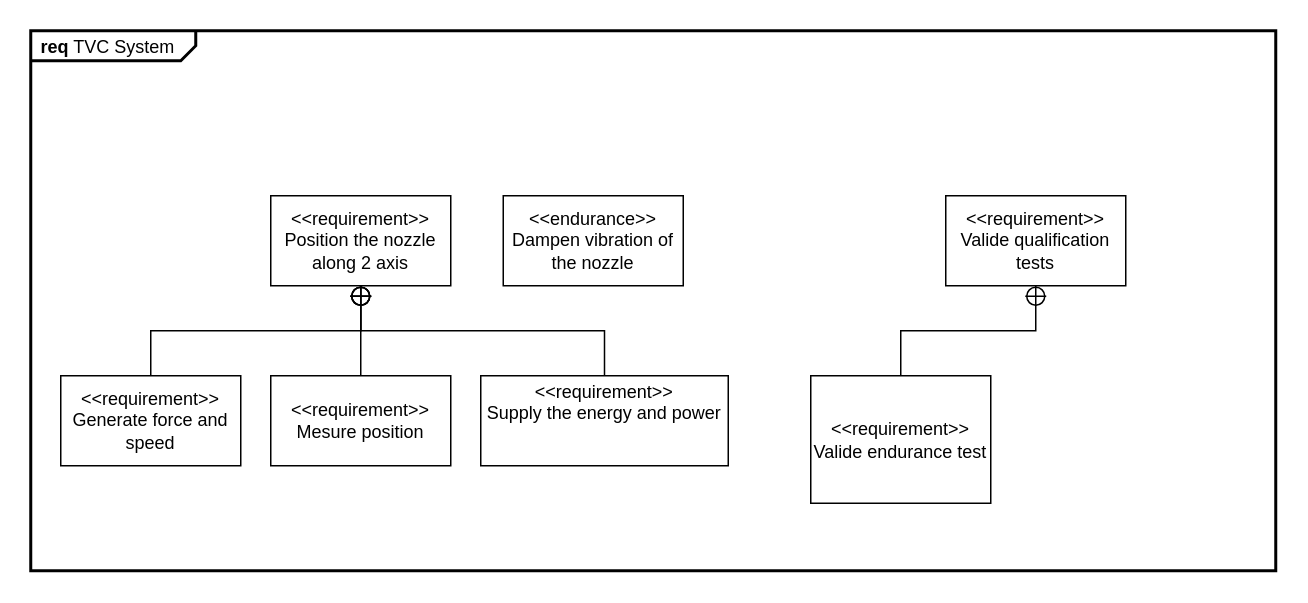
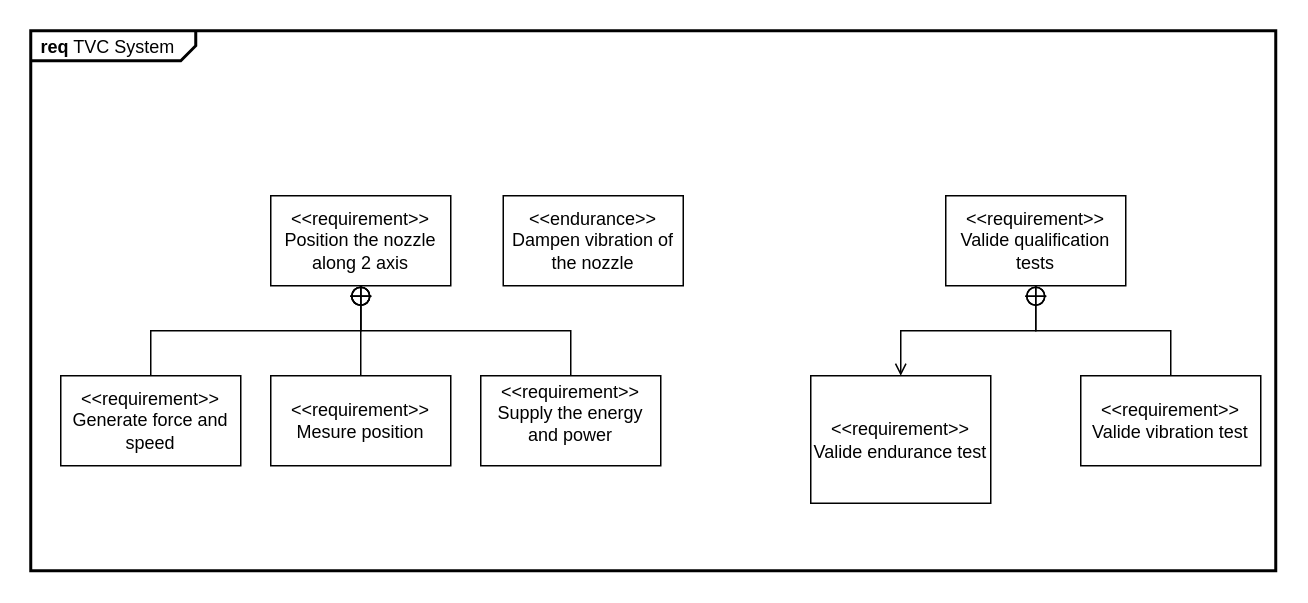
  <mxCell id="0" />
  <mxCell id="1" parent="0" />
  <mxCell id="2" value="&lt;p style=&quot;margin:0px;margin-top:4px;margin-left:7px;text-align:left;&quot;&gt;&lt;b&gt;req&lt;/b&gt;  TVC System&lt;/p&gt;" style="html=1;shape=mxgraph.sysml.package;overflow=fill;labelX=110;strokeWidth=2;align=center;" vertex="1" parent="1"><mxGeometry y="20" width="830" height="360" as="geometry" x="20" /></mxCell>
  <mxCell id="3" value="&amp;lt;&amp;lt;requirement&amp;gt;&amp;gt;&lt;br&gt;Position the nozzle along 2 axis" style="shape=rect;html=1;whiteSpace=wrap;align=center;" vertex="1" parent="1"><mxGeometry x="180" y="130" width="120" height="60" as="geometry" /></mxCell>
  <mxCell id="4" value="&amp;lt;&amp;lt;requirement&amp;gt;&amp;gt;&lt;br&gt;Generate force and speed" style="shape=rect;html=1;whiteSpace=wrap;align=center;" vertex="1" parent="1"><mxGeometry x="40" y="250" width="120" height="60" as="geometry" /></mxCell>
  <mxCell id="5" value="&amp;lt;&amp;lt;requirement&amp;gt;&amp;gt;&lt;br&gt;Mesure position" style="shape=rect;html=1;whiteSpace=wrap;align=center;" vertex="1" parent="1"><mxGeometry x="180" y="250" width="120" height="60" as="geometry" /></mxCell>
  <mxCell id="6" value="" style="rounded=0;html=1;labelBackgroundColor=none;endArrow=none;edgeStyle=elbowEdgeStyle;elbow=vertical;startArrow=sysMLPackCont;startSize=12;" edge="1" source="3" target="4" parent="1"><mxGeometry relative="1" as="geometry" /></mxCell>
  <mxCell id="7" value="" style="rounded=0;html=1;labelBackgroundColor=none;endArrow=none;edgeStyle=elbowEdgeStyle;elbow=vertical;startArrow=sysMLPackCont;startSize=12;" edge="1" target="5" parent="1"><mxGeometry relative="1" as="geometry"><mxPoint x="240" y="190" as="sourcePoint" /></mxGeometry></mxCell>
  <mxCell id="8" value="&amp;lt;&amp;lt;endurance&amp;gt;&amp;gt;&lt;br&gt;Dampen vibration of the nozzle" style="shape=rect;html=1;whiteSpace=wrap;align=center;" vertex="1" parent="1"><mxGeometry x="335" y="130" width="120" height="60" as="geometry" /></mxCell>
  <mxCell id="9" value="&amp;lt;&amp;lt;requirement&amp;gt;&amp;gt;&lt;br&gt;Valide qualification tests" style="shape=rect;html=1;whiteSpace=wrap;align=center;" vertex="1" parent="1"><mxGeometry x="630" y="130" width="120" height="60" as="geometry" /></mxCell>
  <mxCell id="10" value="&amp;lt;&amp;lt;requirement&amp;gt;&amp;gt;&lt;br&gt;Valide endurance test" style="shape=rect;html=1;whiteSpace=wrap;align=center;" vertex="1" parent="1"><mxGeometry x="540" y="250" width="120" height="85" as="geometry" /></mxCell>
- <mxCell id="12" value="" style="rounded=0;html=1;labelBackgroundColor=none;endArrow=none;edgeStyle=elbowEdgeStyle;elbow=vertical;startArrow=sysMLPackCont;startSize=12;" edge="1" source="9" target="10" parent="1"><mxGeometry relative="1" as="geometry" /></mxCell>
- <mxCell id="14" value="&lt;p style=&quot;margin:0px;margin-top:4px;text-align:center;&quot;&gt;&amp;lt;&amp;lt;requirement&amp;gt;&amp;gt;&lt;br&gt;Supply the energy and power&lt;br&gt;&lt;/p&gt;&lt;p style=&quot;margin:0px;margin-left:8px;text-align:left;&quot;&gt;&lt;br&gt;&lt;/p&gt;" style="shape=rect;overflow=fill;html=1;whiteSpace=wrap;align=center;" vertex="1" parent="1"><mxGeometry x="320" y="250" width="165" height="60" as="geometry" /></mxCell>
+ <mxCell id="11" value="&amp;lt;&amp;lt;requirement&amp;gt;&amp;gt;&lt;br&gt;Valide vibration test" style="shape=rect;html=1;whiteSpace=wrap;align=center;" vertex="1" parent="1"><mxGeometry x="720" y="250" width="120" height="60" as="geometry" /></mxCell>
+ <mxCell id="12" value="" style="rounded=0;html=1;labelBackgroundColor=none;endArrow=open;edgeStyle=elbowEdgeStyle;elbow=vertical;startArrow=sysMLPackCont;startSize=12;" edge="1" source="9" target="10" parent="1"><mxGeometry relative="1" as="geometry" /></mxCell>
+ <mxCell id="13" value="" style="rounded=0;html=1;labelBackgroundColor=none;endArrow=none;edgeStyle=elbowEdgeStyle;elbow=vertical;startArrow=sysMLPackCont;startSize=12;" edge="1" source="9" target="11" parent="1"><mxGeometry relative="1" as="geometry" /></mxCell>
+ <mxCell id="14" value="&lt;p style=&quot;margin:0px;margin-top:4px;text-align:center;&quot;&gt;&amp;lt;&amp;lt;requirement&amp;gt;&amp;gt;&lt;br&gt;Supply the energy and power&lt;br&gt;&lt;/p&gt;&lt;p style=&quot;margin:0px;margin-left:8px;text-align:left;&quot;&gt;&lt;br&gt;&lt;/p&gt;" style="shape=rect;overflow=fill;html=1;whiteSpace=wrap;align=center;" vertex="1" parent="1"><mxGeometry x="320" y="250" width="120" height="60" as="geometry" /></mxCell>
  <mxCell id="15" value="" style="rounded=0;html=1;labelBackgroundColor=none;endArrow=none;edgeStyle=elbowEdgeStyle;elbow=vertical;startArrow=sysMLPackCont;startSize=12;" edge="1" parent="1" target="14"><mxGeometry relative="1" as="geometry"><mxPoint x="240" y="190" as="sourcePoint" /><mxPoint x="250" y="260" as="targetPoint" /></mxGeometry></mxCell>
